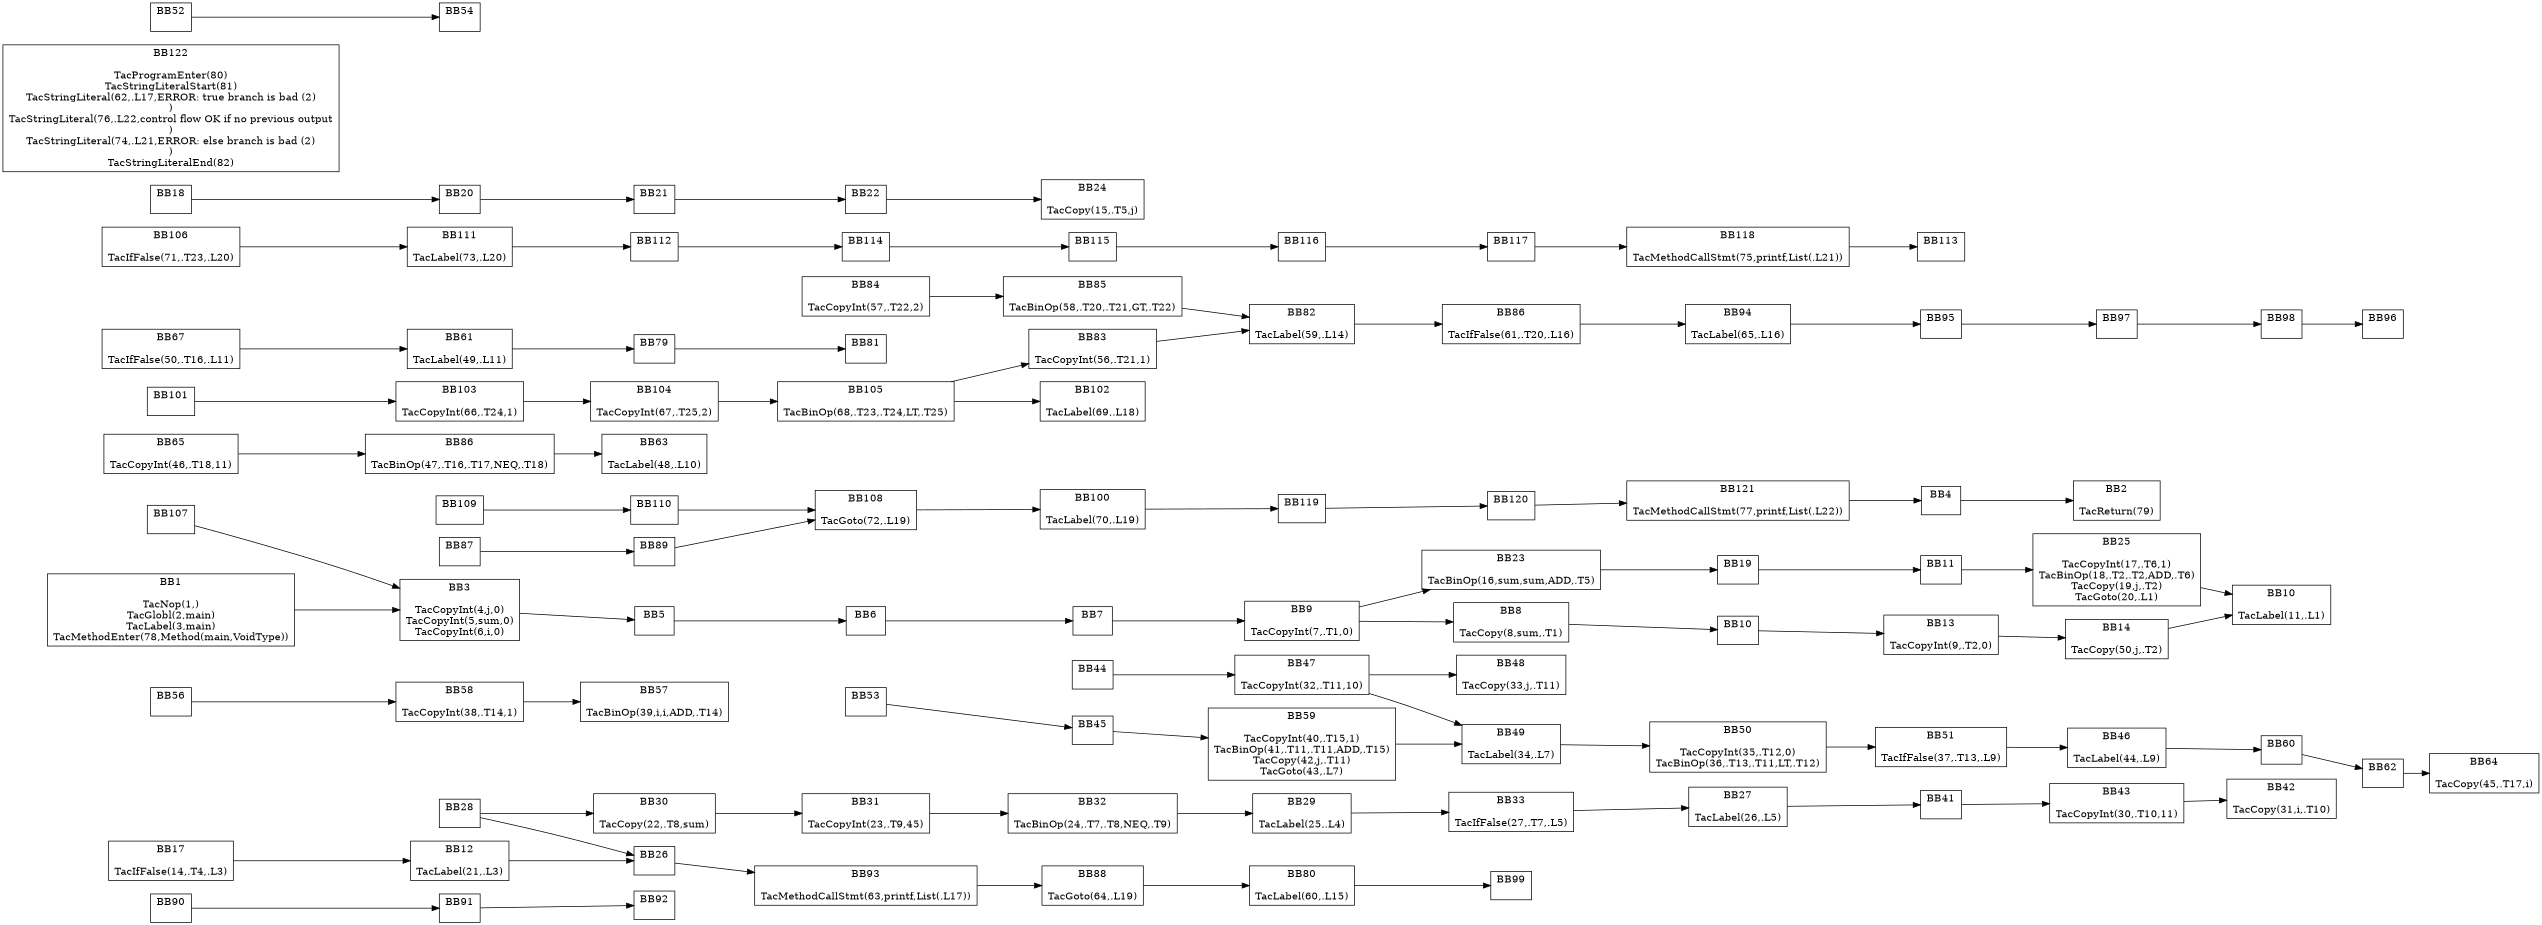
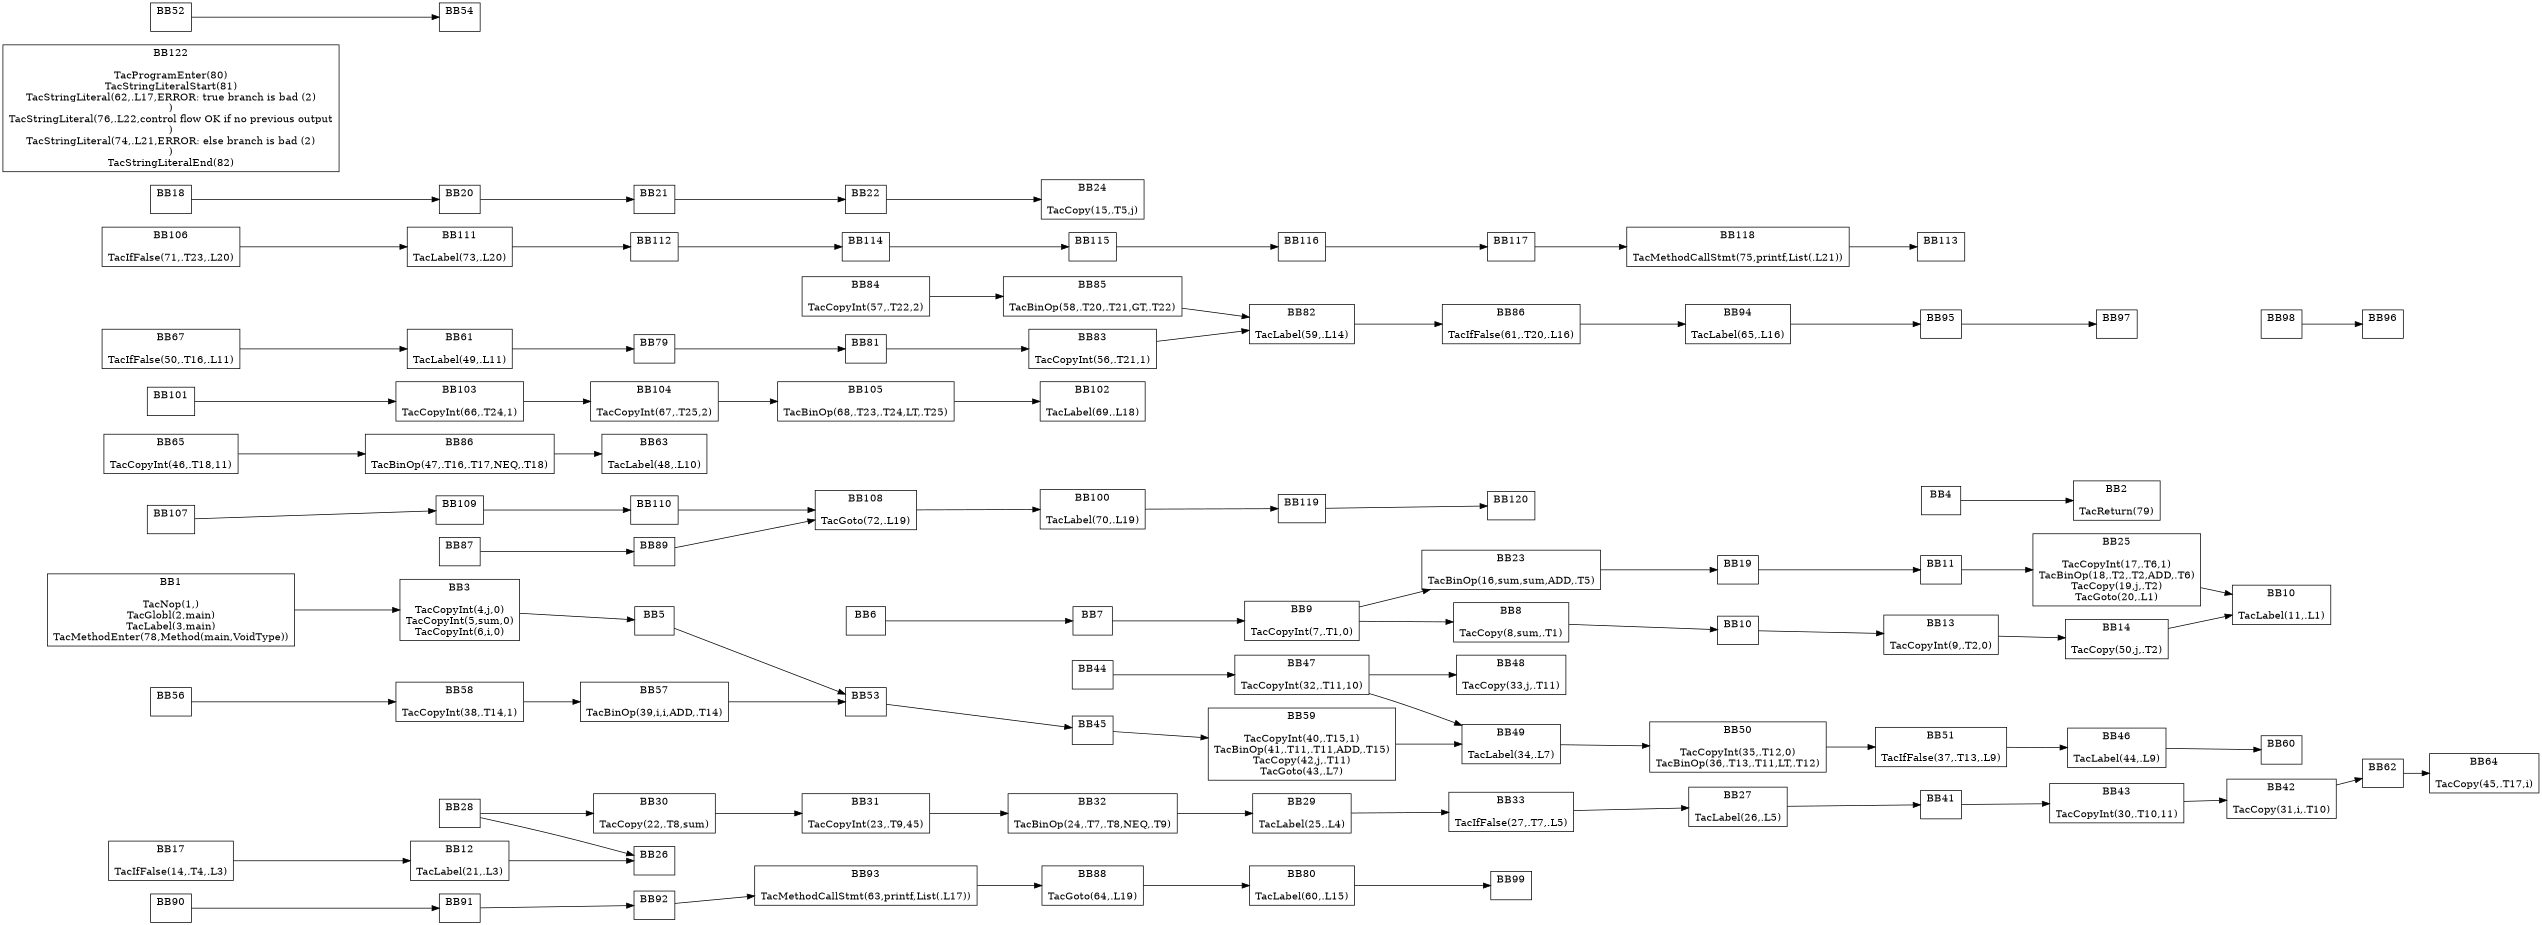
  digraph {
    rankdir=LR
    node [shape=box]
    n1 [label="BB3\n\nTacCopyInt(4,j,0)\nTacCopyInt(5,sum,0)\nTacCopyInt(6,i,0)"]
    n2 [label="BB5\n\n"]
    n3 [label="BB6\n\n"]
    n4 [label="BB7\n\n"]
    n5 [label="BB2\n\nTacReturn(79)"]
    n6 [label="BB58\n\nTacCopyInt(38,.T14,1)"]
    n7 [label="BB57\n\nTacBinOp(39,i,i,ADD,.T14)"]
    n8 [label="BB53\n\n"]
    n9 [label="BB45\n\n"]
    n10 [label="BB26\n\n"]
    n11 [label="BB28\n\n"]
    n12 [label="BB30\n\nTacCopy(22,.T8,sum)"]
    n13 [label="BB31\n\nTacCopyInt(23,.T9,45)"]
    n14 [label="BB120\n\n"]
-   n15 [label="BB121\n\nTacMethodCallStmt(77,printf,List(.L22))"]
    n16 [label="BB4\n\n"]
    n17 [label="BB88\n\nTacGoto(64,.L19)"]
    n18 [label="BB80\n\nTacLabel(60,.L15)"]
    n19 [label="BB99\n\n"]
    n20 [label="BB19\n\n"]
    n21 [label="BB11\n\n"]
    n22 [label="BB25\n\nTacCopyInt(17,.T6,1)\nTacBinOp(18,.T2,.T2,ADD,.T6)\nTacCopy(19,j,.T2)\nTacGoto(20,.L1)"]
    n23 [label="BB10\n\nTacLabel(11,.L1)"]
    n24 [label="BB86\n\nTacBinOp(47,.T16,.T17,NEQ,.T18)"]
    n25 [label="BB63\n\nTacLabel(48,.L10)"]
    n26 [label="BB67\n\nTacIfFalse(50,.T16,.L11)"]
    n27 [label="BB61\n\nTacLabel(49,.L11)"]
    n28 [label="BB101\n\n"]
    n29 [label="BB103\n\nTacCopyInt(66,.T24,1)"]
    n30 [label="BB104\n\nTacCopyInt(67,.T25,2)"]
    n31 [label="BB48\n\nTacCopy(33,j,.T11)"]
    n32 [label="BB49\n\nTacLabel(34,.L7)"]
    n33 [label="BB50\n\nTacCopyInt(35,.T12,0)\nTacBinOp(36,.T13,.T11,LT,.T12)"]
    n34 [label="BB51\n\nTacIfFalse(37,.T13,.L9)"]
    n35 [label="BB116\n\n"]
    n36 [label="BB117\n\n"]
    n37 [label="BB118\n\nTacMethodCallStmt(75,printf,List(.L21))"]
    n38 [label="BB113\n\n"]
    n39 [label="BB106\n\nTacIfFalse(71,.T23,.L20)"]
    n40 [label="BB111\n\nTacLabel(73,.L20)"]
    n41 [label="BB112\n\n"]
    n42 [label="BB114\n\n"]
    n43 [label="BB22\n\n"]
    n44 [label="BB24\n\nTacCopy(15,.T5,j)"]
    n45 [label="BB23\n\nTacBinOp(16,sum,sum,ADD,.T5)"]
    n46 [label="BB17\n\nTacIfFalse(14,.T4,.L3)"]
    n47 [label="BB12\n\nTacLabel(21,.L3)"]
    n48 [label="BB102\n\nTacLabel(69,.L18)"]
    n49 [label="BB59\n\nTacCopyInt(40,.T15,1)\nTacBinOp(41,.T11,.T11,ADD,.T15)\nTacCopy(42,j,.T11)\nTacGoto(43,.L7)"]
    n50 [label="BB107\n\n"]
    n51 [label="BB109\n\n"]
    n52 [label="BB110\n\n"]
    n53 [label="BB108\n\nTacGoto(72,.L19)"]
    n54 [label="BB90\n\n"]
    n55 [label="BB91\n\n"]
    n56 [label="BB92\n\n"]
    n57 [label="BB93\n\nTacMethodCallStmt(63,printf,List(.L17))"]
    n58 [label="BB10\n\n"]
    n59 [label="BB13\n\nTacCopyInt(9,.T2,0)"]
    n60 [label="BB14\n\nTacCopy(50,j,.T2)"]
    n61 [label="BB105\n\nTacBinOp(68,.T23,.T24,LT,.T25)"]
    n62 [label="BB29\n\nTacLabel(25,.L4)"]
    n63 [label="BB33\n\nTacIfFalse(27,.T7,.L5)"]
    n64 [label="BB27\n\nTacLabel(26,.L5)"]
    n65 [label="BB41\n\n"]
    n66 [label="BB94\n\nTacLabel(65,.L16)"]
    n67 [label="BB95\n\n"]
    n68 [label="BB97\n\n"]
    n69 [label="BB98\n\n"]
    n70 [label="BB56\n\n"]
    n71 [label="BB100\n\nTacLabel(70,.L19)"]
    n72 [label="BB47\n\nTacCopyInt(32,.T11,10)"]
    n73 [label="BB1\n\nTacNop(1,)\nTacGlobl(2,main)\nTacLabel(3,main)\nTacMethodEnter(78,Method(main,VoidType))"]
    n74 [label="BB83\n\nTacCopyInt(56,.T21,1)"]
    n75 [label="BB82\n\nTacLabel(59,.L14)"]
    n76 [label="BB84\n\nTacCopyInt(57,.T22,2)"]
    n77 [label="BB85\n\nTacBinOp(58,.T20,.T21,GT,.T22)"]
    n78 [label="BB32\n\nTacBinOp(24,.T7,.T8,NEQ,.T9)"]
    n79 [label="BB89\n\n"]
    n80 [label="BB9\n\nTacCopyInt(7,.T1,0)"]
    n81 [label="BB8\n\nTacCopy(8,sum,.T1)"]
    n82 [label="BB79\n\n"]
    n83 [label="BB81\n\n"]
    n84 [label="BB46\n\nTacLabel(44,.L9)"]
    n85 [label="BB60\n\n"]
    n86 [label="BB62\n\n"]
    n87 [label="BB64\n\nTacCopy(45,.T17,i)"]
    n88 [label="BB119\n\n"]
    n89 [label="BB86\n\nTacIfFalse(61,.T20,.L16)"]
    n90 [label="BB96\n\n"]
    n91 [label="BB115\n\n"]
    n92 [label="BB65\n\nTacCopyInt(46,.T18,11)"]
    n93 [label="BB20\n\n"]
    n94 [label="BB21\n\n"]
    n95 [label="BB122\n\nTacProgramEnter(80)\nTacStringLiteralStart(81)\nTacStringLiteral(62,.L17,ERROR: true branch is bad (2)\n)\nTacStringLiteral(76,.L22,control flow OK if no previous output\n)\nTacStringLiteral(74,.L21,ERROR: else branch is bad (2)\n)\nTacStringLiteralEnd(82)"]
    n96 [label="BB43\n\nTacCopyInt(30,.T10,11)"]
    n97 [label="BB42\n\nTacCopy(31,i,.T10)"]
    n98 [label="BB44\n\n"]
    n99 [label="BB18\n\n"]
    n100 [label="BB87\n\n"]
    n101 [label="BB52\n\n"]
    n102 [label="BB54\n\n"]
    n1 -> n2
-   n2 -> n3
+   n2 -> n8
    n3 -> n4
    n4 -> n80
    n6 -> n7
+   n7 -> n8
    n8 -> n9
    n9 -> n49
    n11 -> n10
    n11 -> n12
    n12 -> n13
    n13 -> n78
-   n14 -> n15
-   n15 -> n16
    n16 -> n5
    n17 -> n18
    n18 -> n19
    n20 -> n21
    n21 -> n22
    n22 -> n23
    n24 -> n25
    n26 -> n27
    n27 -> n82
    n28 -> n29
    n29 -> n30
    n30 -> n61
    n32 -> n33
    n33 -> n34
    n34 -> n84
    n35 -> n36
    n36 -> n37
    n37 -> n38
    n39 -> n40
    n40 -> n41
    n41 -> n42
    n42 -> n91
    n43 -> n44
    n45 -> n20
    n46 -> n47
    n47 -> n10
    n49 -> n32
-   n50 -> n1
+   n50 -> n51
    n51 -> n52
    n52 -> n53
    n53 -> n71
    n54 -> n55
    n55 -> n56
-   n10 -> n57
+   n56 -> n57
    n57 -> n17
    n58 -> n59
    n59 -> n60
    n60 -> n23
    n61 -> n48
    n62 -> n63
    n63 -> n64
    n64 -> n65
    n65 -> n96
    n66 -> n67
    n67 -> n68
-   n68 -> n69
    n69 -> n90
    n70 -> n6
    n71 -> n88
    n72 -> n31
    n72 -> n32
    n73 -> n1
    n74 -> n75
    n75 -> n89
    n76 -> n77
    n77 -> n75
    n78 -> n62
    n79 -> n53
    n80 -> n45
    n80 -> n81
    n81 -> n58
    n82 -> n83
-   n61 -> n74
+   n83 -> n74
    n84 -> n85
-   n85 -> n86
+   n97 -> n86
    n86 -> n87
    n88 -> n14
    n89 -> n66
    n91 -> n35
    n92 -> n24
    n93 -> n94
    n94 -> n43
    n96 -> n97
    n98 -> n72
    n99 -> n93
    n100 -> n79
    n101 -> n102
  }
